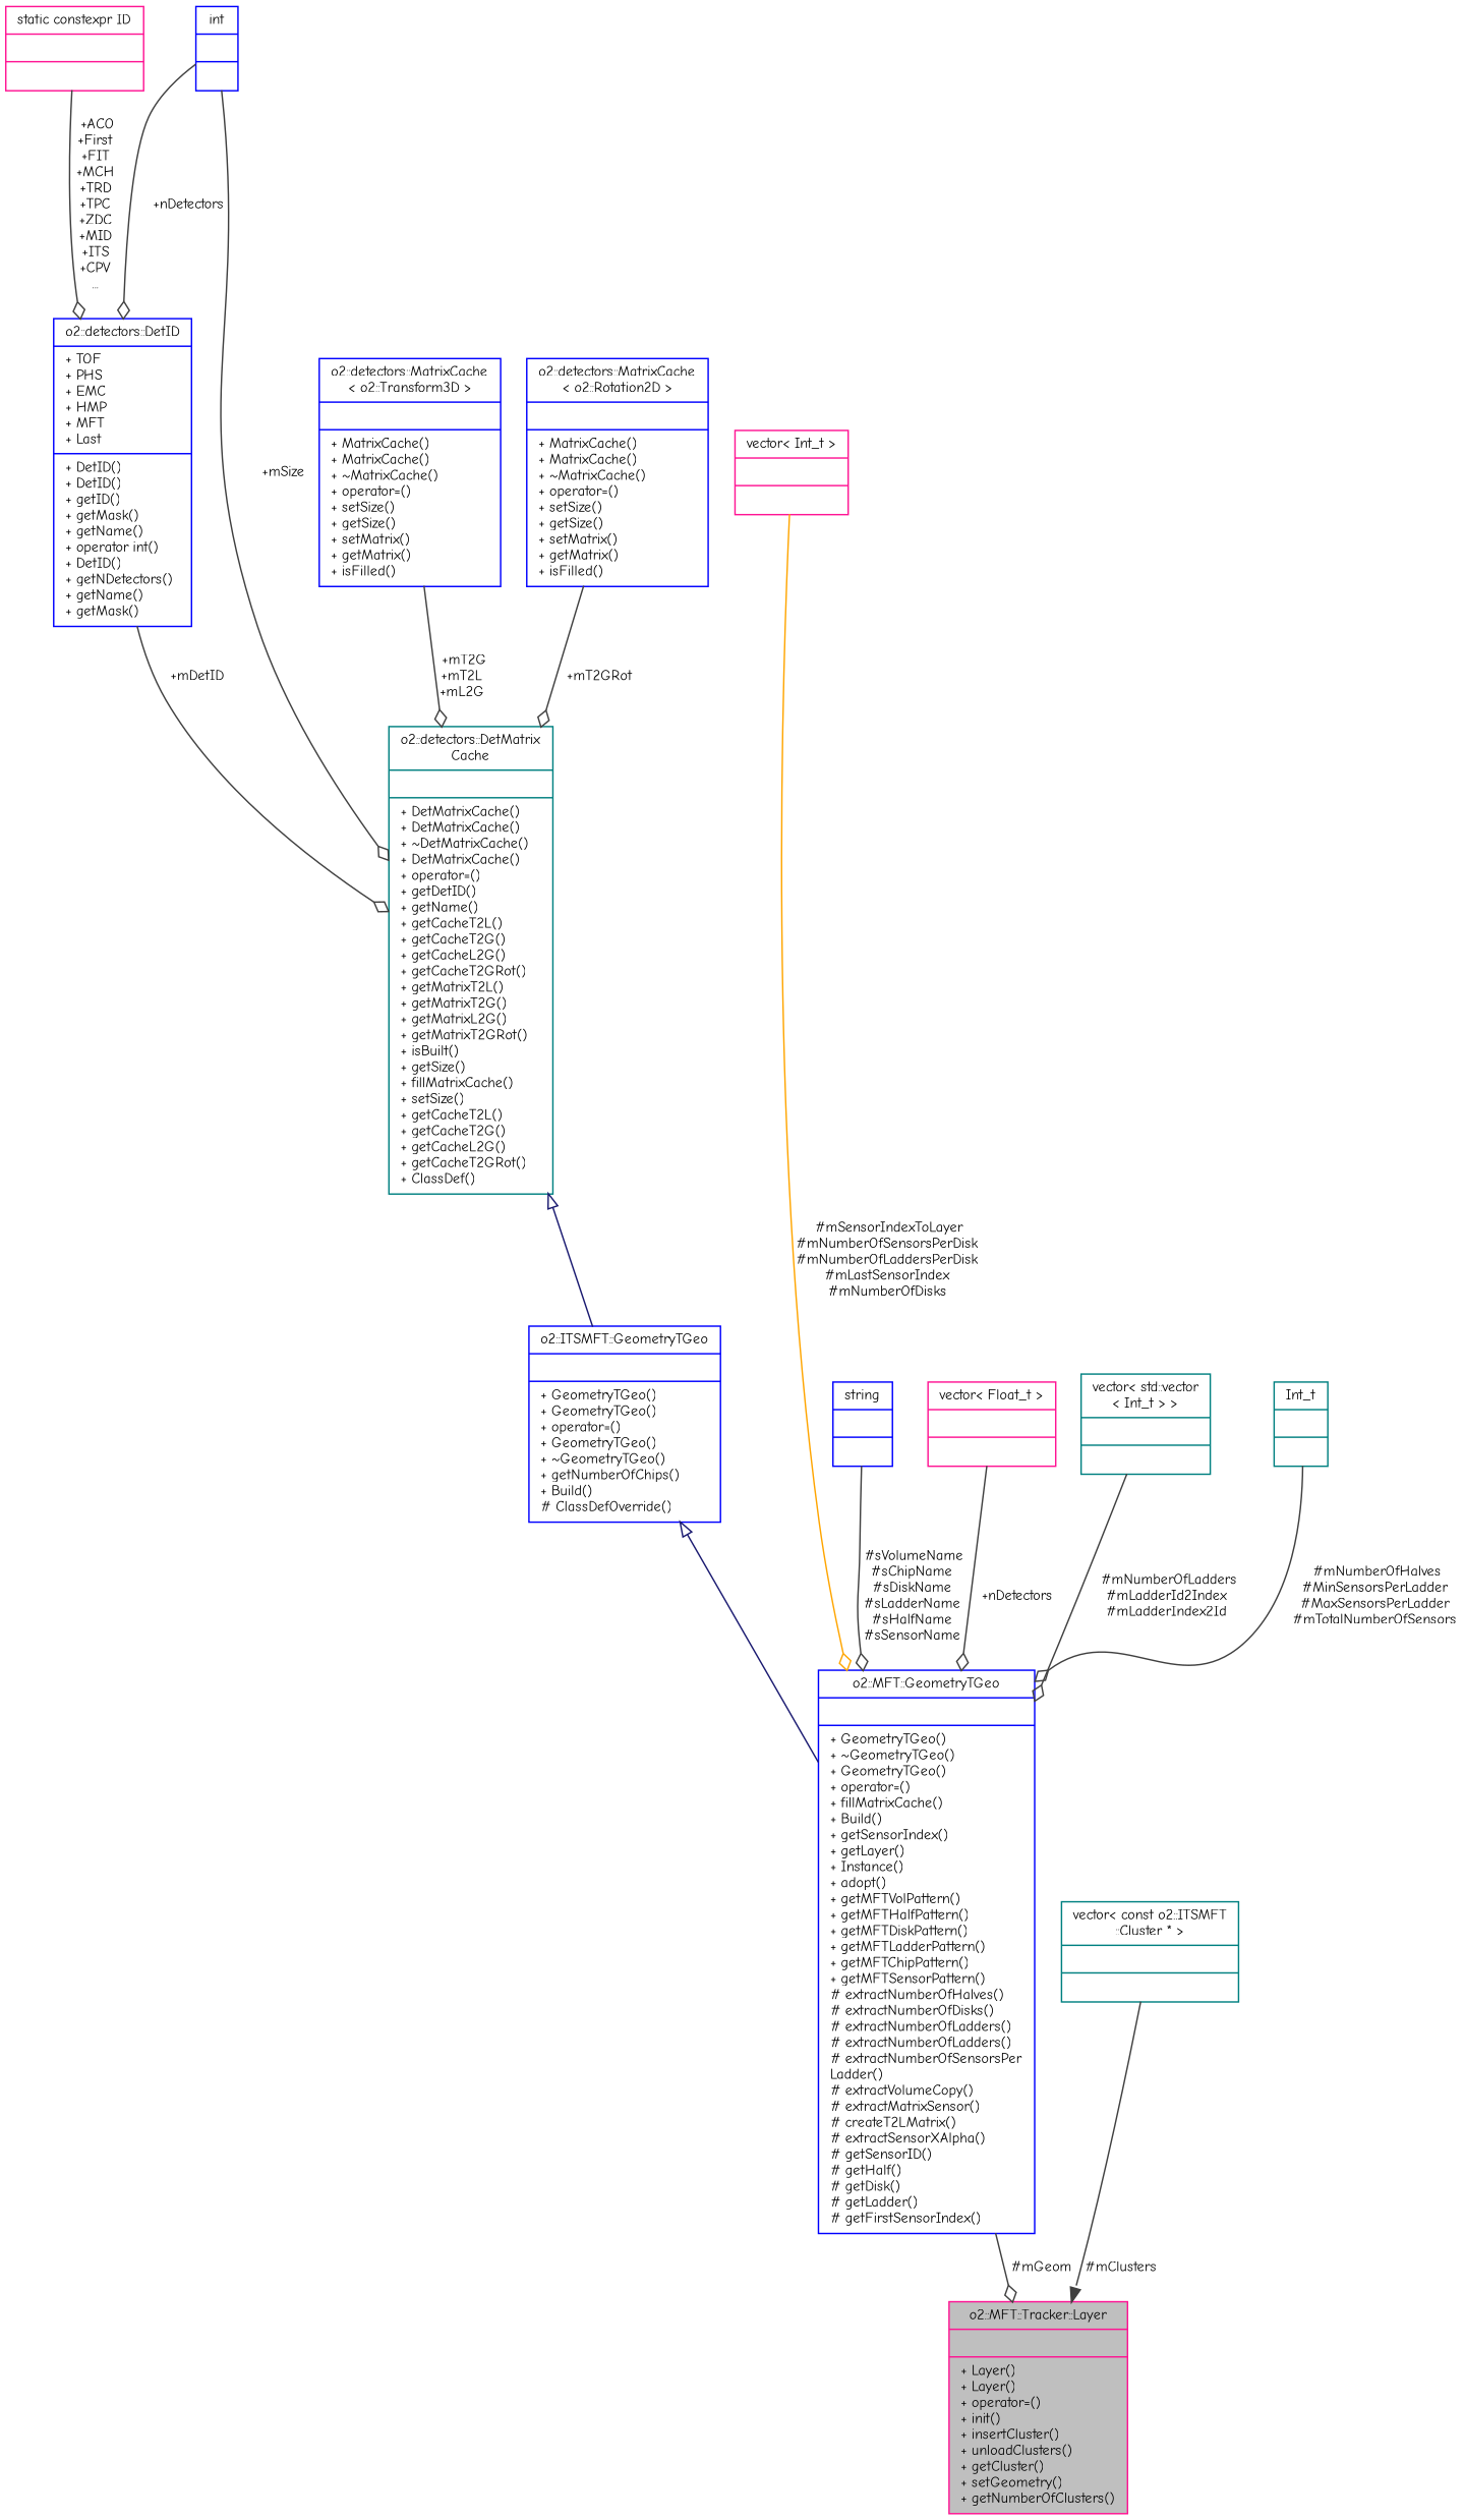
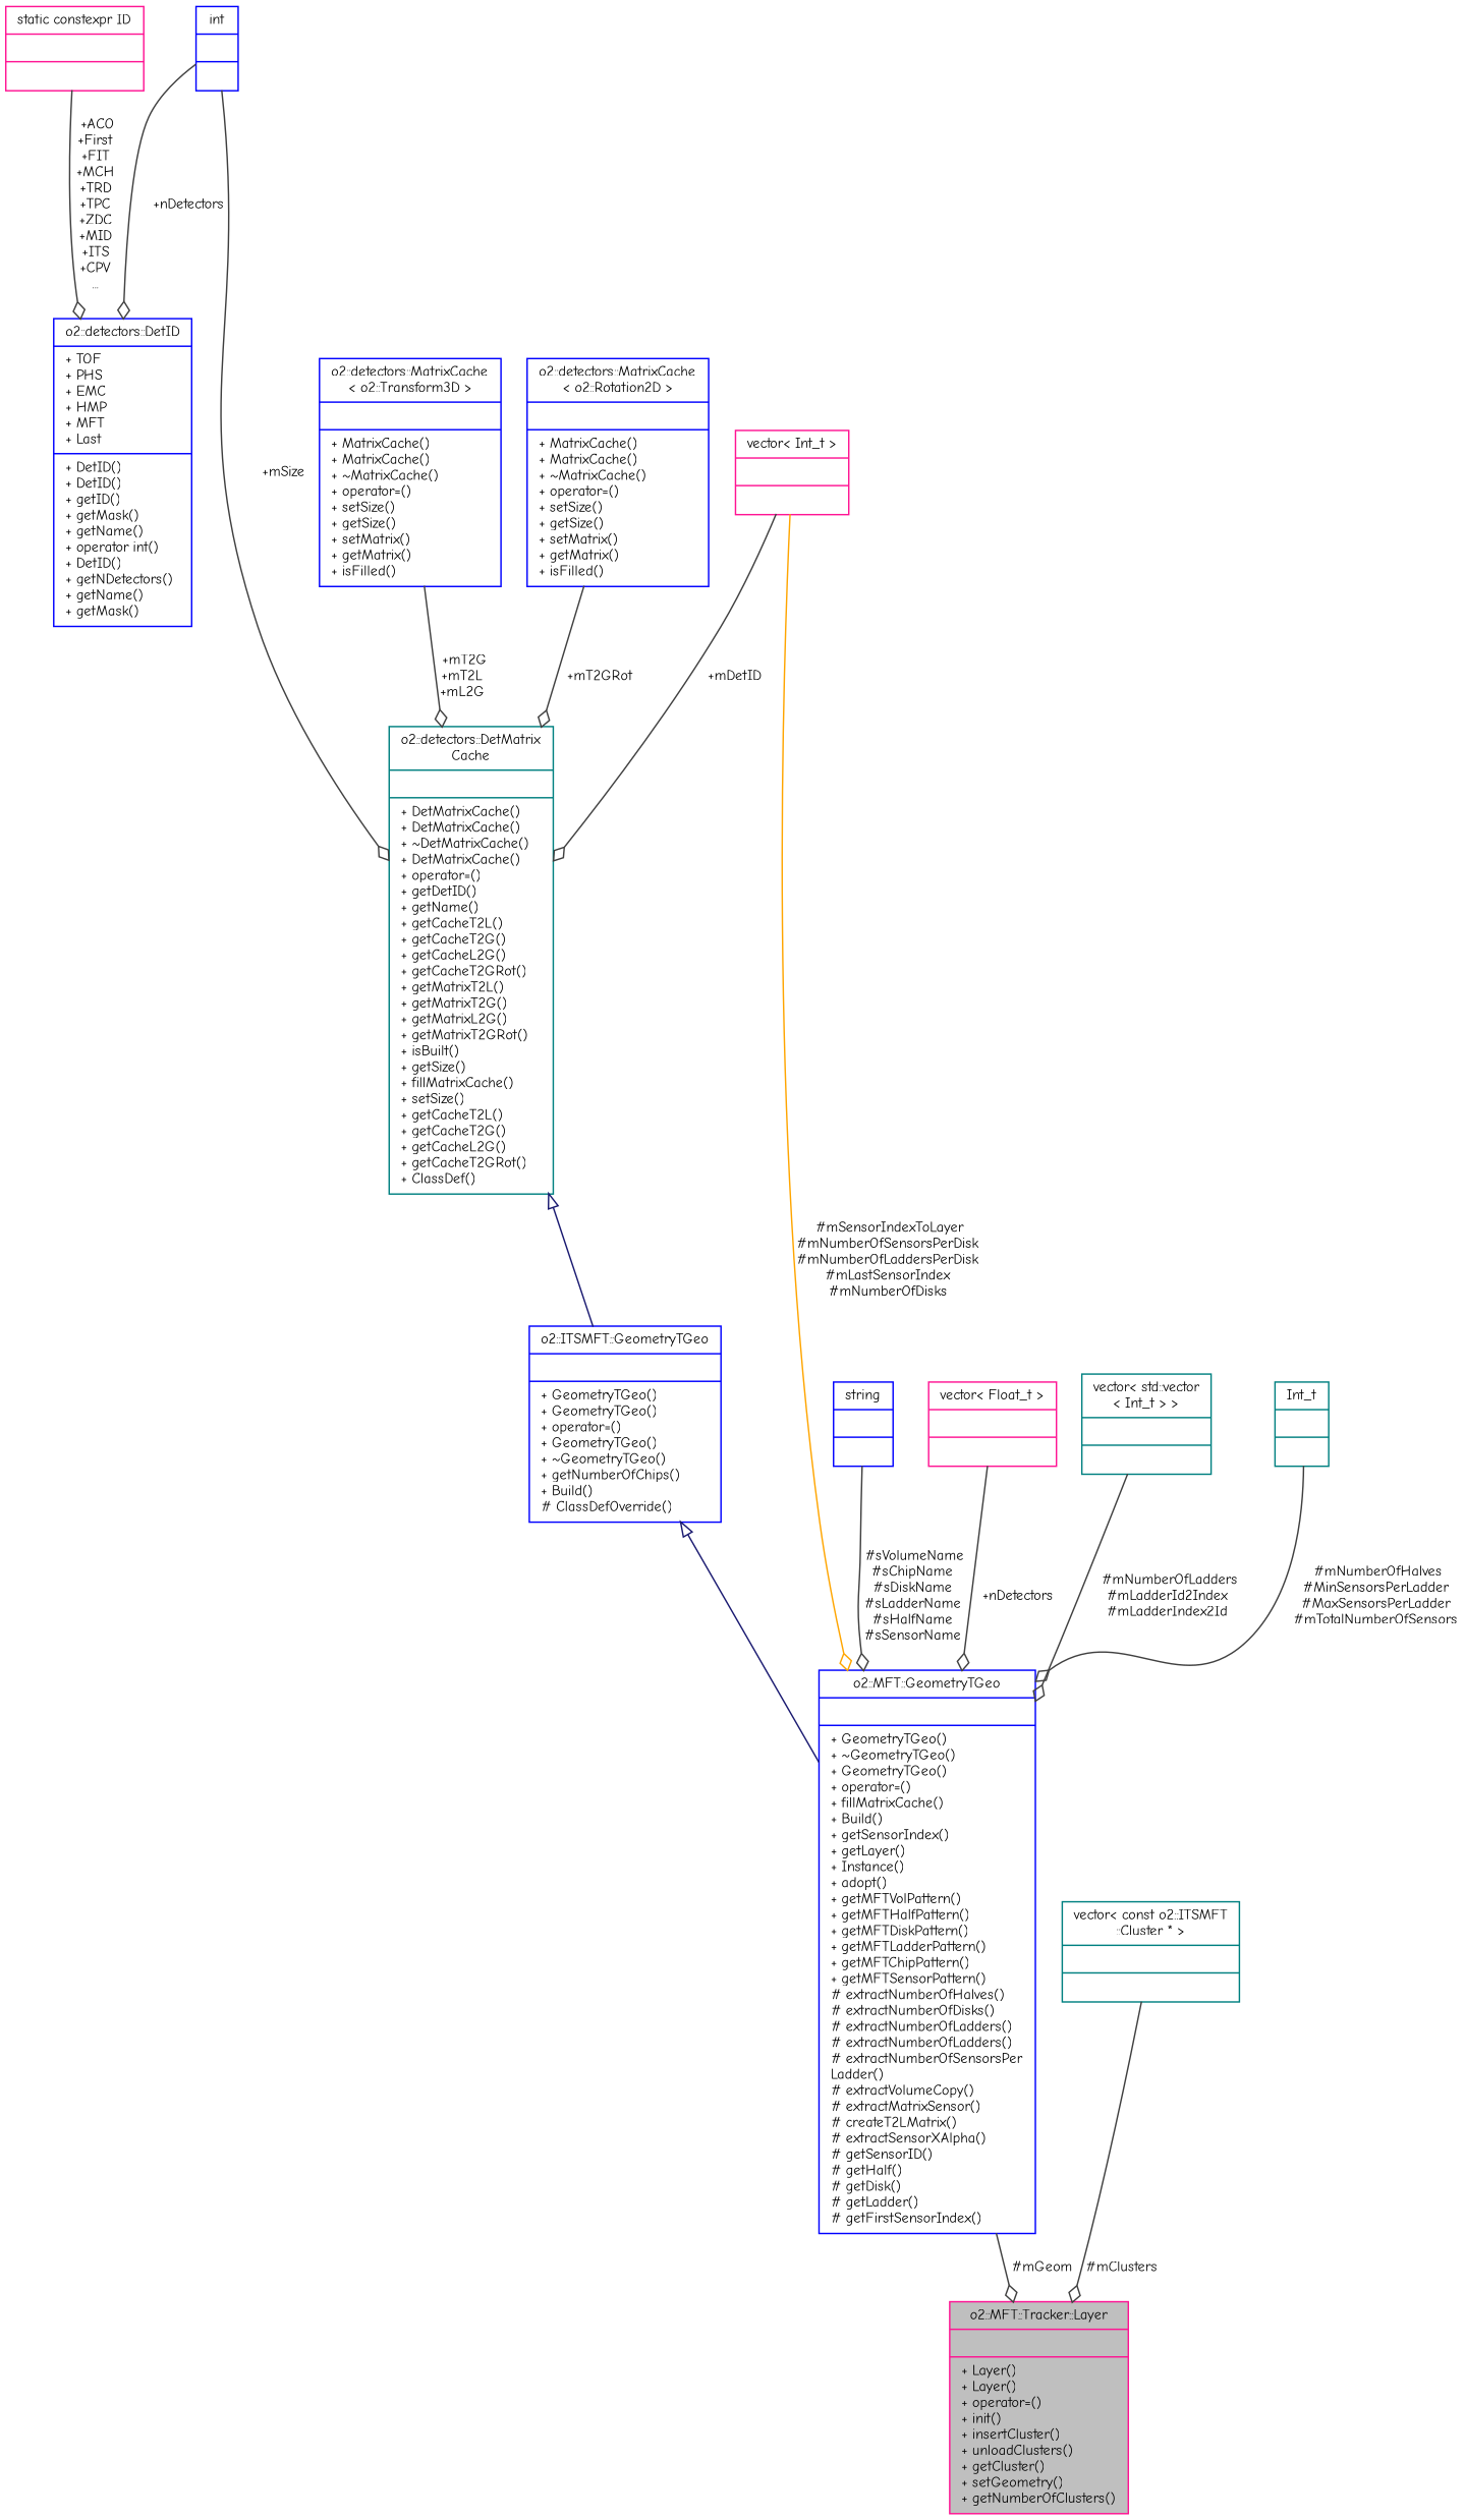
  digraph {
    fontname="Comic Neue"
    node [color=blue fontname="Comic Neue" fontsize=10 shape=record]
    edge [arrowhead=odiamond color=grey25 fontname="Comic Neue" fontsize=10 labelfontname=Helvetica labelfontsize=10 style=solid]
    n1 [color=deeppink fillcolor=grey75 fontcolor=black height=0.2 label="{o2::MFT::Tracker::Layer\n||+ Layer()\l+ Layer()\l+ operator=()\l+ init()\l+ insertCluster()\l+ unloadClusters()\l+ getCluster()\l+ setGeometry()\l+ getNumberOfClusters()\l}" style=filled width=0.4]
    n2 [height=0.2 label="{o2::MFT::GeometryTGeo\n||+ GeometryTGeo()\l+ ~GeometryTGeo()\l+ GeometryTGeo()\l+ operator=()\l+ fillMatrixCache()\l+ Build()\l+ getSensorIndex()\l+ getLayer()\l+ Instance()\l+ adopt()\l+ getMFTVolPattern()\l+ getMFTHalfPattern()\l+ getMFTDiskPattern()\l+ getMFTLadderPattern()\l+ getMFTChipPattern()\l+ getMFTSensorPattern()\l# extractNumberOfHalves()\l# extractNumberOfDisks()\l# extractNumberOfLadders()\l# extractNumberOfLadders()\l# extractNumberOfSensorsPer\lLadder()\l# extractVolumeCopy()\l# extractMatrixSensor()\l# createT2LMatrix()\l# extractSensorXAlpha()\l# getSensorID()\l# getHalf()\l# getDisk()\l# getLadder()\l# getFirstSensorIndex()\l}" width=0.4]
    n3 [height=0.2 label="{o2::ITSMFT::GeometryTGeo\n||+ GeometryTGeo()\l+ GeometryTGeo()\l+ operator=()\l+ GeometryTGeo()\l+ ~GeometryTGeo()\l+ getNumberOfChips()\l+ Build()\l# ClassDefOverride()\l}" width=0.4]
    n4 [color=teal height=0.2 label="{o2::detectors::DetMatrix\lCache\n||+ DetMatrixCache()\l+ DetMatrixCache()\l+ ~DetMatrixCache()\l+ DetMatrixCache()\l+ operator=()\l+ getDetID()\l+ getName()\l+ getCacheT2L()\l+ getCacheT2G()\l+ getCacheL2G()\l+ getCacheT2GRot()\l+ getMatrixT2L()\l+ getMatrixT2G()\l+ getMatrixL2G()\l+ getMatrixT2GRot()\l+ isBuilt()\l+ getSize()\l+ fillMatrixCache()\l+ setSize()\l+ getCacheT2L()\l+ getCacheT2G()\l+ getCacheL2G()\l+ getCacheT2GRot()\l+ ClassDef()\l}" width=0.4]
    n5 [height=0.2 label="{o2::detectors::DetID\n|+ TOF\l+ PHS\l+ EMC\l+ HMP\l+ MFT\l+ Last\l|+ DetID()\l+ DetID()\l+ getID()\l+ getMask()\l+ getName()\l+ operator int()\l+ DetID()\l+ getNDetectors()\l+ getName()\l+ getMask()\l}" width=0.4]
    n6 [color=deeppink height=0.2 label="{static constexpr ID\n||}" width=0.4]
    n7 [height=0.2 label="{int\n||}" width=0.4]
    n8 [height=0.2 label="{o2::detectors::MatrixCache\l\< o2::Transform3D \>\n||+ MatrixCache()\l+ MatrixCache()\l+ ~MatrixCache()\l+ operator=()\l+ setSize()\l+ getSize()\l+ setMatrix()\l+ getMatrix()\l+ isFilled()\l}" width=0.4]
    n9 [height=0.2 label="{o2::detectors::MatrixCache\l\< o2::Rotation2D \>\n||+ MatrixCache()\l+ MatrixCache()\l+ ~MatrixCache()\l+ operator=()\l+ setSize()\l+ getSize()\l+ setMatrix()\l+ getMatrix()\l+ isFilled()\l}" width=0.4]
    n10 [height=0.2 label="{string\n||}" width=0.4]
    n11 [color=deeppink height=0.2 label="{vector\< Int_t \>\n||}" width=0.4]
    n12 [color=deeppink height=0.2 label="{vector\< Float_t \>\n||}" width=0.4]
    n13 [color=teal height=0.2 label="{vector\< std::vector\l\< Int_t \> \>\n||}" width=0.4]
    n14 [color=teal height=0.2 label="{Int_t\n||}" width=0.4]
    n15 [color=teal height=0.2 label="{vector\< const o2::ITSMFT\l::Cluster * \>\n||}" width=0.4]
    n2 -> n1 [label=" #mGeom"]
    n3 -> n2 [arrowtail=onormal color=midnightblue dir=back arrowhead=""]
    n4 -> n3 [arrowtail=onormal color=midnightblue dir=back arrowhead=""]
-   n5 -> n4 [label=" +mDetID"]
+   n11 -> n4 [label=" +mDetID"]
    n6 -> n5 [label=" +ACO\n+First\n+FIT\n+MCH\n+TRD\n+TPC\n+ZDC\n+MID\n+ITS\n+CPV\n..."]
    n7 -> n4 [label=" +mSize"]
    n7 -> n5 [label=" +nDetectors"]
    n8 -> n4 [label=" +mT2G\n+mT2L\n+mL2G"]
    n9 -> n4 [label=" +mT2GRot"]
    n10 -> n2 [label=" #sVolumeName\n#sChipName\n#sDiskName\n#sLadderName\n#sHalfName\n#sSensorName"]
    n11 -> n2 [color=orange label=" #mSensorIndexToLayer\n#mNumberOfSensorsPerDisk\n#mNumberOfLaddersPerDisk\n#mLastSensorIndex\n#mNumberOfDisks"]
    n12 -> n2 [label=" +nDetectors"]
    n13 -> n2 [label=" #mNumberOfLadders\n#mLadderId2Index\n#mLadderIndex2Id"]
    n14 -> n2 [label=" #mNumberOfHalves\n#MinSensorsPerLadder\n#MaxSensorsPerLadder\n#mTotalNumberOfSensors"]
-   n15 -> n1 [arrowhead=normal label=" #mClusters"]
+   n15 -> n1 [label=" #mClusters"]
  }
